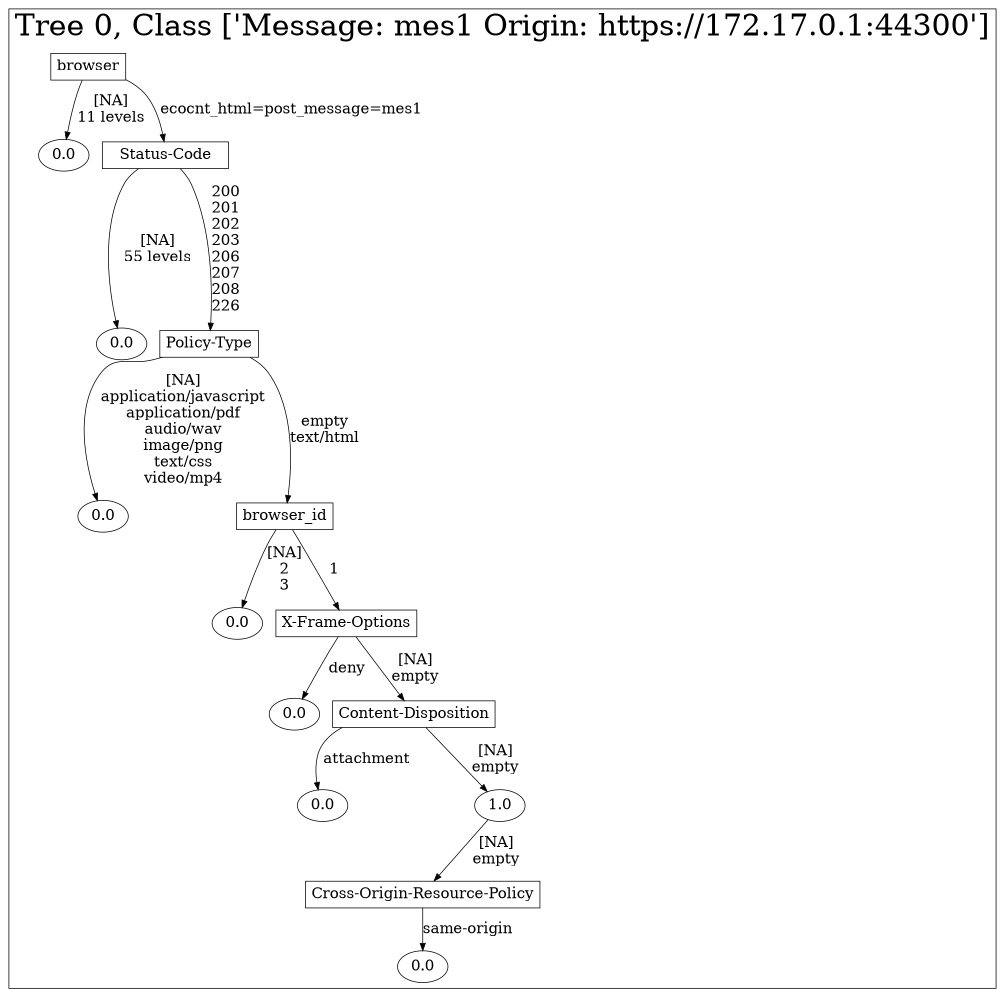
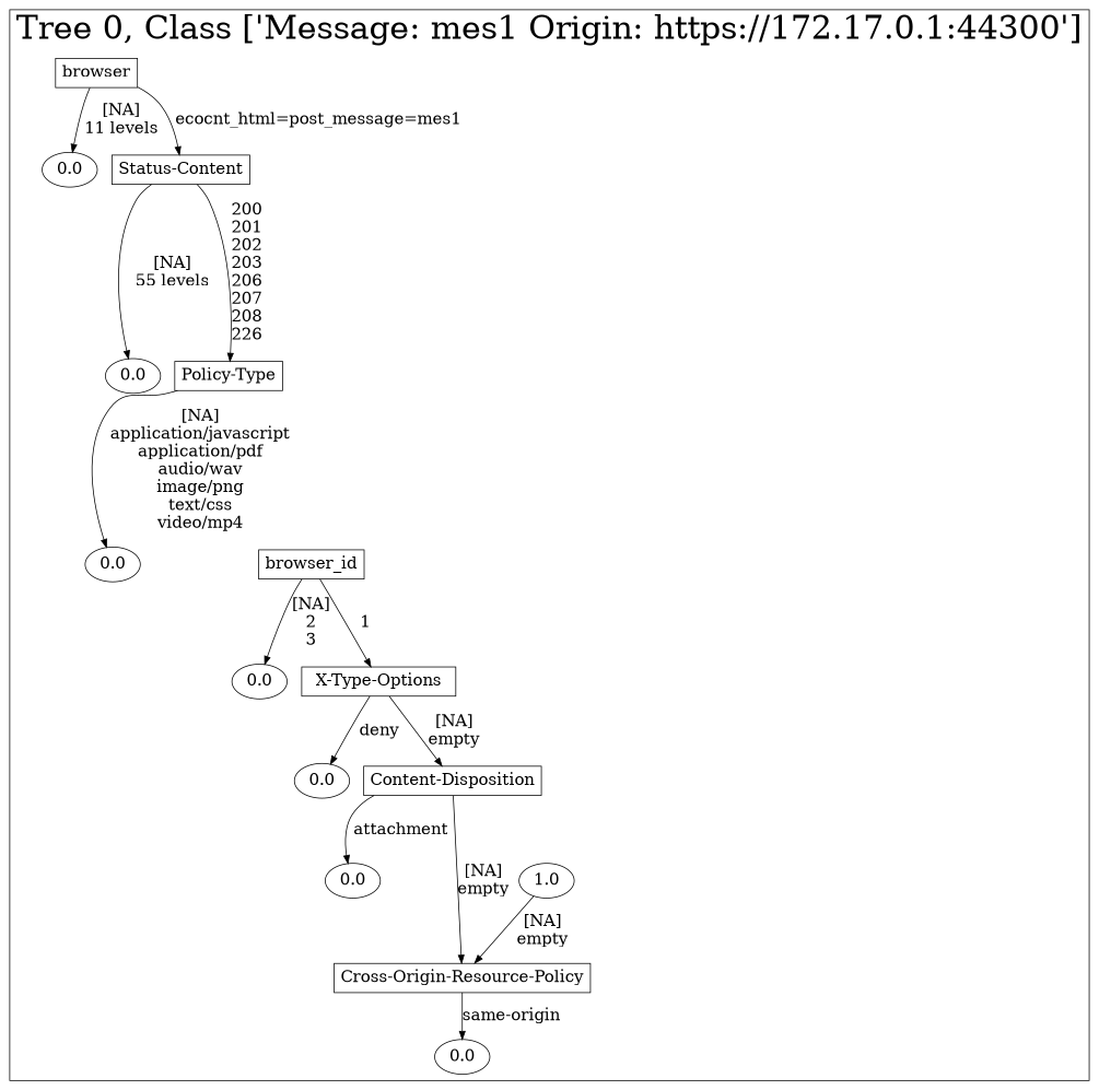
  digraph {
    node [fontsize=20]
    edge [fontsize=20]
    n1 [label=browser shape=box]
    n2 [label=0.0]
-   n3 [label="Status-Code" shape=box]
+   n3 [label="Status-Content" shape=box]
    n4 [label=0.0]
    n5 [label="Policy-Type" shape=box]
    n6 [label=0.0]
    n7 [label=browser_id shape=box]
    n8 [label=0.0]
-   n9 [label="X-Frame-Options" shape=box]
+   n9 [label="X-Type-Options" shape=box]
    n10 [label=0.0]
    n11 [label="Content-Disposition" shape=box]
    n12 [label=0.0]
    n13 [label="Cross-Origin-Resource-Policy" shape=box]
    n14 [label=0.0]
    n15 [label=1.0]
    subgraph cluster_1 {
      fontsize=40
      label="Tree 0, Class ['Message: mes1 Origin: https://172.17.0.1:44300']"
      subgraph sub_2 {
        fontsize=40
        label="Tree 0, Class ['Message: mes1 Origin: https://172.17.0.1:44300']"
        n1
      }
      subgraph sub_3 {
        fontsize=40
        label="Tree 0, Class ['Message: mes1 Origin: https://172.17.0.1:44300']"
        n2
        n3
      }
      subgraph sub_4 {
        fontsize=40
        label="Tree 0, Class ['Message: mes1 Origin: https://172.17.0.1:44300']"
        n4
        n5
      }
      subgraph sub_5 {
        fontsize=40
        label="Tree 0, Class ['Message: mes1 Origin: https://172.17.0.1:44300']"
        n6
        n7
      }
      subgraph sub_6 {
        fontsize=40
        label="Tree 0, Class ['Message: mes1 Origin: https://172.17.0.1:44300']"
        n8
        n9
      }
      subgraph sub_7 {
        fontsize=40
        label="Tree 0, Class ['Message: mes1 Origin: https://172.17.0.1:44300']"
        n10
        n11
      }
      subgraph sub_8 {
        fontsize=40
        label="Tree 0, Class ['Message: mes1 Origin: https://172.17.0.1:44300']"
        n12
        n13
      }
      subgraph sub_9 {
        fontsize=40
        label="Tree 0, Class ['Message: mes1 Origin: https://172.17.0.1:44300']"
        n14
        n15
      }
    }
    n1 -> n2 [label="[NA]\n11 levels\n"]
    n1 -> n3 [label="ecocnt_html=post_message=mes1\n"]
    n3 -> n4 [label="[NA]\n55 levels\n"]
    n3 -> n5 [label="200\n201\n202\n203\n206\n207\n208\n226\n"]
    n5 -> n6 [label="[NA]\napplication/javascript\napplication/pdf\naudio/wav\nimage/png\ntext/css\nvideo/mp4\n"]
-   n5 -> n7 [label="empty\ntext/html\n"]
    n7 -> n8 [label="[NA]\n2\n3\n"]
    n7 -> n9 [label="1\n"]
    n9 -> n10 [label="deny\n"]
    n9 -> n11 [label="[NA]\nempty\n"]
    n11 -> n12 [label="attachment\n"]
-   n11 -> n15 [label="[NA]\nempty\n"]
+   n11 -> n13 [label="[NA]\nempty\n"]
    n13 -> n14 [label="same-origin\n"]
    n15 -> n13 [label="[NA]\nempty\n"]
  }
